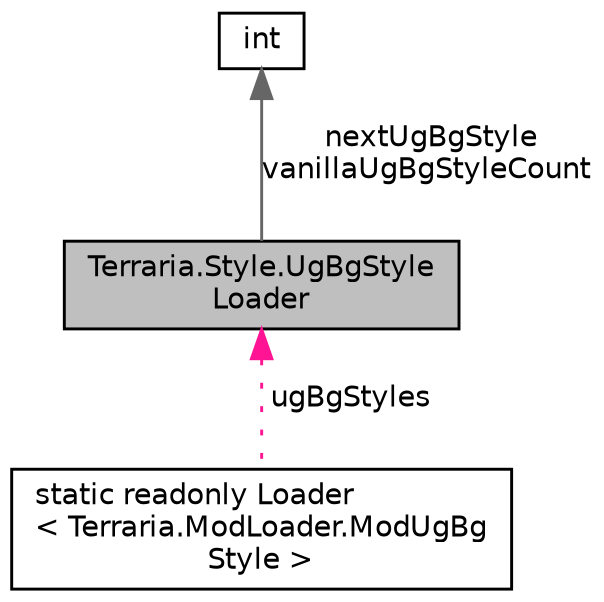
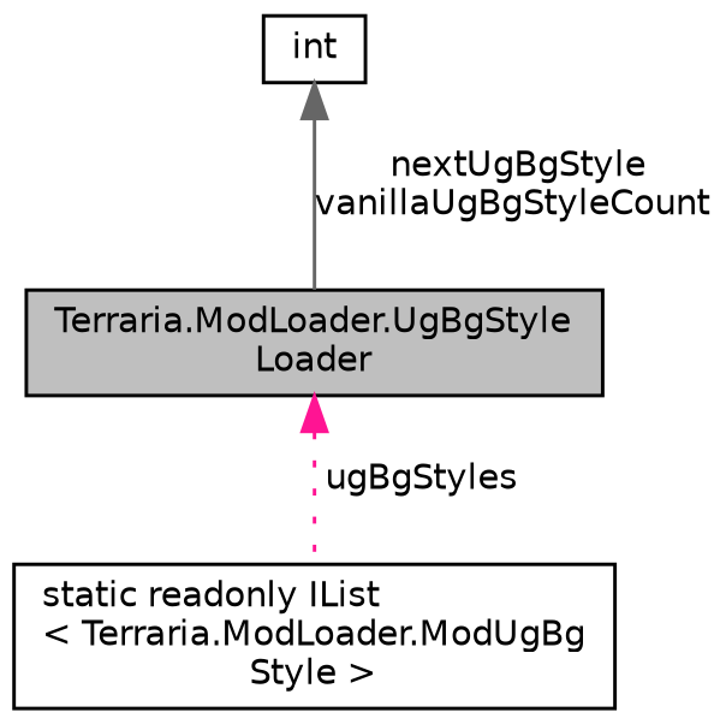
  digraph {
    node [color=black fillcolor=white fontname=Helvetica fontsize=10 shape=record style=filled]
    edge [dir=back fontname=Helvetica fontsize=10 labelfontname=Helvetica labelfontsize=10]
-   n1 [fillcolor=grey75 fontcolor=black height=0.2 label="Terraria.Style.UgBgStyle\lLoader" width=0.4]
-   n2 [height=0.2 label="static readonly Loader\l\< Terraria.ModLoader.ModUgBg\lStyle \>" width=0.4]
+   n1 [fillcolor=grey75 fontcolor=black height=0.2 label="Terraria.ModLoader.UgBgStyle\lLoader" width=0.4]
+   n2 [height=0.2 label="static readonly IList\l\< Terraria.ModLoader.ModUgBg\lStyle \>" width=0.4]
    n3 [height=0.2 label=int width=0.4]
    n1 -> n2 [color=deeppink label=" ugBgStyles" style=dotted]
    n3 -> n1 [color=gray40 label=" nextUgBgStyle\nvanillaUgBgStyleCount" style=solid]
  }
